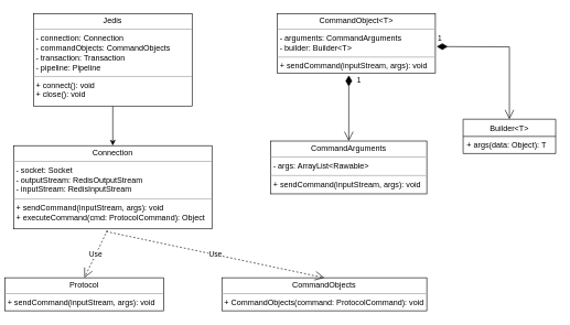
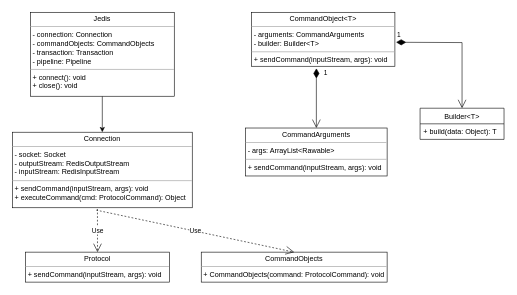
  <mxCell id="0" />
  <mxCell id="1" parent="0" />
- <mxCell id="2" value="&lt;p style=&quot;margin: 0px ; margin-top: 4px ; text-align: center&quot;&gt;Protocol&lt;/p&gt;&lt;hr size=&quot;1&quot;&gt;&lt;p style=&quot;margin: 0px ; margin-left: 4px&quot;&gt;&lt;span&gt;+ sendCommand(inputStream, args): void&lt;/span&gt;&lt;br&gt;&lt;/p&gt;" style="verticalAlign=top;align=left;overflow=fill;fontSize=12;fontFamily=Helvetica;html=1;shadow=0;glass=0;strokeColor=default;gradientColor=none;" parent="1" vertex="1"><mxGeometry x="7" y="420" width="240" height="50" as="geometry" /></mxCell>
+ <mxCell id="2" value="&lt;p style=&quot;margin: 0px ; margin-top: 4px ; text-align: center&quot;&gt;Protocol&lt;/p&gt;&lt;hr size=&quot;1&quot;&gt;&lt;p style=&quot;margin: 0px ; margin-left: 4px&quot;&gt;&lt;span&gt;+ sendCommand(inputStream, args): void&lt;/span&gt;&lt;br&gt;&lt;/p&gt;" style="verticalAlign=top;align=left;overflow=fill;fontSize=12;fontFamily=Helvetica;html=1;shadow=0;glass=0;strokeColor=default;gradientColor=none;" parent="1" vertex="1"><mxGeometry x="42" y="420" width="240" height="50" as="geometry" /></mxCell>
  <mxCell id="3" value="&lt;p style=&quot;margin: 0px ; margin-top: 4px ; text-align: center&quot;&gt;CommandObject&amp;lt;T&amp;gt;&lt;br&gt;&lt;/p&gt;&lt;hr size=&quot;1&quot;&gt;&lt;p style=&quot;margin: 0px ; margin-left: 4px&quot;&gt;- arguments: CommandArguments&lt;/p&gt;&lt;p style=&quot;margin: 0px ; margin-left: 4px&quot;&gt;- builder: Builder&amp;lt;T&amp;gt;&lt;/p&gt;&lt;hr size=&quot;1&quot;&gt;&lt;p style=&quot;margin: 0px ; margin-left: 4px&quot;&gt;&lt;span&gt;+ sendCommand(inputStream, args): void&lt;/span&gt;&lt;br&gt;&lt;/p&gt;" style="verticalAlign=top;align=left;overflow=fill;fontSize=12;fontFamily=Helvetica;html=1;shadow=0;glass=0;strokeColor=default;gradientColor=none;" parent="1" vertex="1"><mxGeometry x="419" y="20" width="239" height="90" as="geometry" /></mxCell>
  <mxCell id="4" value="&lt;p style=&quot;margin: 0px ; margin-top: 4px ; text-align: center&quot;&gt;CommandArguments&lt;br&gt;&lt;/p&gt;&lt;hr size=&quot;1&quot;&gt;&lt;p style=&quot;margin: 0px ; margin-left: 4px&quot;&gt;- args: ArrayList&amp;lt;Rawable&amp;gt;&lt;/p&gt;&lt;hr size=&quot;1&quot;&gt;&lt;p style=&quot;margin: 0px ; margin-left: 4px&quot;&gt;&lt;span&gt;+ sendCommand(inputStream, args): void&lt;/span&gt;&lt;br&gt;&lt;/p&gt;" style="verticalAlign=top;align=left;overflow=fill;fontSize=12;fontFamily=Helvetica;html=1;shadow=0;glass=0;strokeColor=default;gradientColor=none;" parent="1" vertex="1"><mxGeometry x="409" y="213" width="236" height="80" as="geometry" /></mxCell>
  <mxCell id="5" value="" style="edgeStyle=orthogonalEdgeStyle;rounded=0;orthogonalLoop=1;jettySize=auto;html=1;" parent="1" source="6" target="7" edge="1"><mxGeometry relative="1" as="geometry" /></mxCell>
  <mxCell id="6" value="&lt;p style=&quot;margin: 0px ; margin-top: 4px ; text-align: center&quot;&gt;Jedis&lt;br&gt;&lt;/p&gt;&lt;hr size=&quot;1&quot;&gt;&lt;p style=&quot;margin: 0px ; margin-left: 4px&quot;&gt;- connection: Connection&lt;/p&gt;&lt;p style=&quot;margin: 0px ; margin-left: 4px&quot;&gt;- commandObjects: CommandObjects&lt;/p&gt;&lt;p style=&quot;margin: 0px ; margin-left: 4px&quot;&gt;- transaction: Transaction&lt;/p&gt;&lt;p style=&quot;margin: 0px ; margin-left: 4px&quot;&gt;- pipeline: Pipeline&lt;/p&gt;&lt;hr size=&quot;1&quot;&gt;&lt;p style=&quot;margin: 0px ; margin-left: 4px&quot;&gt;&lt;span&gt;+ connect(): void&lt;/span&gt;&lt;br&gt;&lt;/p&gt;&lt;p style=&quot;margin: 0px ; margin-left: 4px&quot;&gt;&lt;span&gt;+ close(): void&lt;/span&gt;&lt;/p&gt;" style="verticalAlign=top;align=left;overflow=fill;fontSize=12;fontFamily=Helvetica;html=1;shadow=0;glass=0;strokeColor=default;gradientColor=none;" parent="1" vertex="1"><mxGeometry x="50" y="20" width="240" height="140" as="geometry" /></mxCell>
  <mxCell id="7" value="&lt;p style=&quot;margin: 0px ; margin-top: 4px ; text-align: center&quot;&gt;Connection&lt;br&gt;&lt;/p&gt;&lt;hr size=&quot;1&quot;&gt;&lt;p style=&quot;margin: 0px ; margin-left: 4px&quot;&gt;- socket: Socket&lt;/p&gt;&lt;p style=&quot;margin: 0px ; margin-left: 4px&quot;&gt;- outputStream: RedisOutputStream&lt;/p&gt;&lt;p style=&quot;margin: 0px ; margin-left: 4px&quot;&gt;- inputStream: RedisInputStream&lt;/p&gt;&lt;hr size=&quot;1&quot;&gt;&lt;p style=&quot;margin: 0px ; margin-left: 4px&quot;&gt;&lt;span&gt;+ sendCommand(inputStream, args): void&lt;/span&gt;&lt;br&gt;&lt;/p&gt;&lt;p style=&quot;margin: 0px ; margin-left: 4px&quot;&gt;&lt;span&gt;+ executeCommand(cmd: ProtocolCommand): Object&lt;/span&gt;&lt;/p&gt;" style="verticalAlign=top;align=left;overflow=fill;fontSize=12;fontFamily=Helvetica;html=1;shadow=0;glass=0;strokeColor=default;gradientColor=none;" parent="1" vertex="1"><mxGeometry x="20" y="220" width="300" height="126" as="geometry" /></mxCell>
  <mxCell id="8" value="&lt;p style=&quot;margin: 0px ; margin-top: 4px ; text-align: center&quot;&gt;CommandObjects&lt;br&gt;&lt;/p&gt;&lt;hr size=&quot;1&quot;&gt;&lt;p style=&quot;margin: 0px ; margin-left: 4px&quot;&gt;&lt;/p&gt;&lt;p style=&quot;margin: 0px ; margin-left: 4px&quot;&gt;&lt;span&gt;+ CommandObjects(command: ProtocolCommand): void&lt;/span&gt;&lt;br&gt;&lt;/p&gt;" style="verticalAlign=top;align=left;overflow=fill;fontSize=12;fontFamily=Helvetica;html=1;shadow=0;glass=0;strokeColor=default;gradientColor=none;" parent="1" vertex="1"><mxGeometry x="335" y="420" width="310" height="50" as="geometry" /></mxCell>
  <mxCell id="9" value="Use" style="endArrow=open;endSize=12;dashed=1;html=1;rounded=0;entryX=0.5;entryY=0;entryDx=0;entryDy=0;" parent="1" target="8" edge="1"><mxGeometry width="160" relative="1" as="geometry"><mxPoint x="160" y="350" as="sourcePoint" /><mxPoint x="350" y="370" as="targetPoint" /></mxGeometry></mxCell>
  <mxCell id="10" value="Use" style="endArrow=open;endSize=12;dashed=1;html=1;rounded=0;exitX=0.473;exitY=1.016;exitDx=0;exitDy=0;exitPerimeter=0;entryX=0.5;entryY=0;entryDx=0;entryDy=0;" parent="1" source="7" target="2" edge="1"><mxGeometry width="160" relative="1" as="geometry"><mxPoint x="100" y="390" as="sourcePoint" /><mxPoint x="260" y="390" as="targetPoint" /></mxGeometry></mxCell>
  <mxCell id="11" value="Builder&lt;T&gt;" style="swimlane;fontStyle=0;childLayout=stackLayout;horizontal=1;startSize=26;fillColor=none;horizontalStack=0;resizeParent=1;resizeParentMax=0;resizeLast=0;collapsible=1;marginBottom=0;" vertex="1" parent="1"><mxGeometry x="700" y="180" width="140" height="52" as="geometry" /></mxCell>
- <mxCell id="12" value="+ args(data: Object): T" style="text;strokeColor=none;fillColor=none;align=left;verticalAlign=top;spacingLeft=4;spacingRight=4;overflow=hidden;rotatable=0;points=[[0,0.5],[1,0.5]];portConstraint=eastwest;" vertex="1" parent="11"><mxGeometry y="26" width="140" height="26" as="geometry" /></mxCell>
+ <mxCell id="12" value="+ build(data: Object): T" style="text;strokeColor=none;fillColor=none;align=left;verticalAlign=top;spacingLeft=4;spacingRight=4;overflow=hidden;rotatable=0;points=[[0,0.5],[1,0.5]];portConstraint=eastwest;" vertex="1" parent="11"><mxGeometry y="26" width="140" height="26" as="geometry" /></mxCell>
  <mxCell id="13" value="1" style="endArrow=open;html=1;endSize=12;startArrow=diamondThin;startSize=14;startFill=1;edgeStyle=orthogonalEdgeStyle;align=left;verticalAlign=bottom;rounded=0;entryX=0.5;entryY=0;entryDx=0;entryDy=0;" edge="1" parent="1" target="11"><mxGeometry x="-1" y="3" relative="1" as="geometry"><mxPoint x="660" y="70" as="sourcePoint" /><mxPoint x="820" y="70" as="targetPoint" /></mxGeometry></mxCell>
  <mxCell id="14" value="1" style="endArrow=open;html=1;endSize=12;startArrow=diamondThin;startSize=14;startFill=1;edgeStyle=orthogonalEdgeStyle;align=left;verticalAlign=bottom;rounded=0;exitX=0.452;exitY=1.039;exitDx=0;exitDy=0;exitPerimeter=0;entryX=0.5;entryY=0;entryDx=0;entryDy=0;" edge="1" parent="1" source="3" target="4"><mxGeometry x="-0.669" y="11" relative="1" as="geometry"><mxPoint x="520" y="330" as="sourcePoint" /><mxPoint x="680" y="330" as="targetPoint" /><mxPoint as="offset" /></mxGeometry></mxCell>
